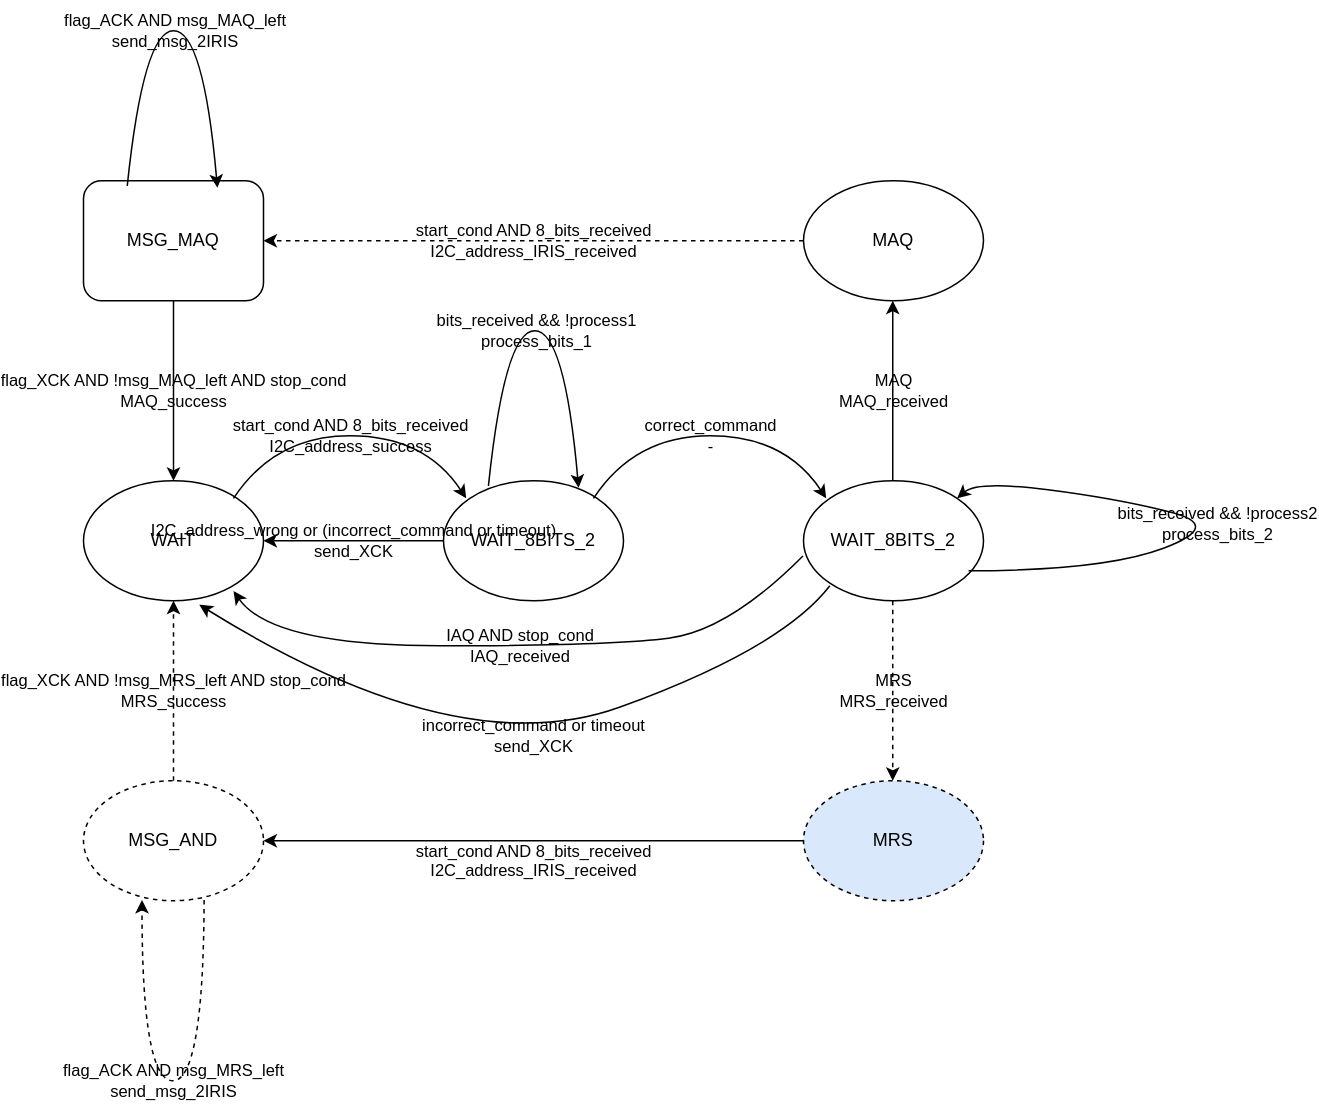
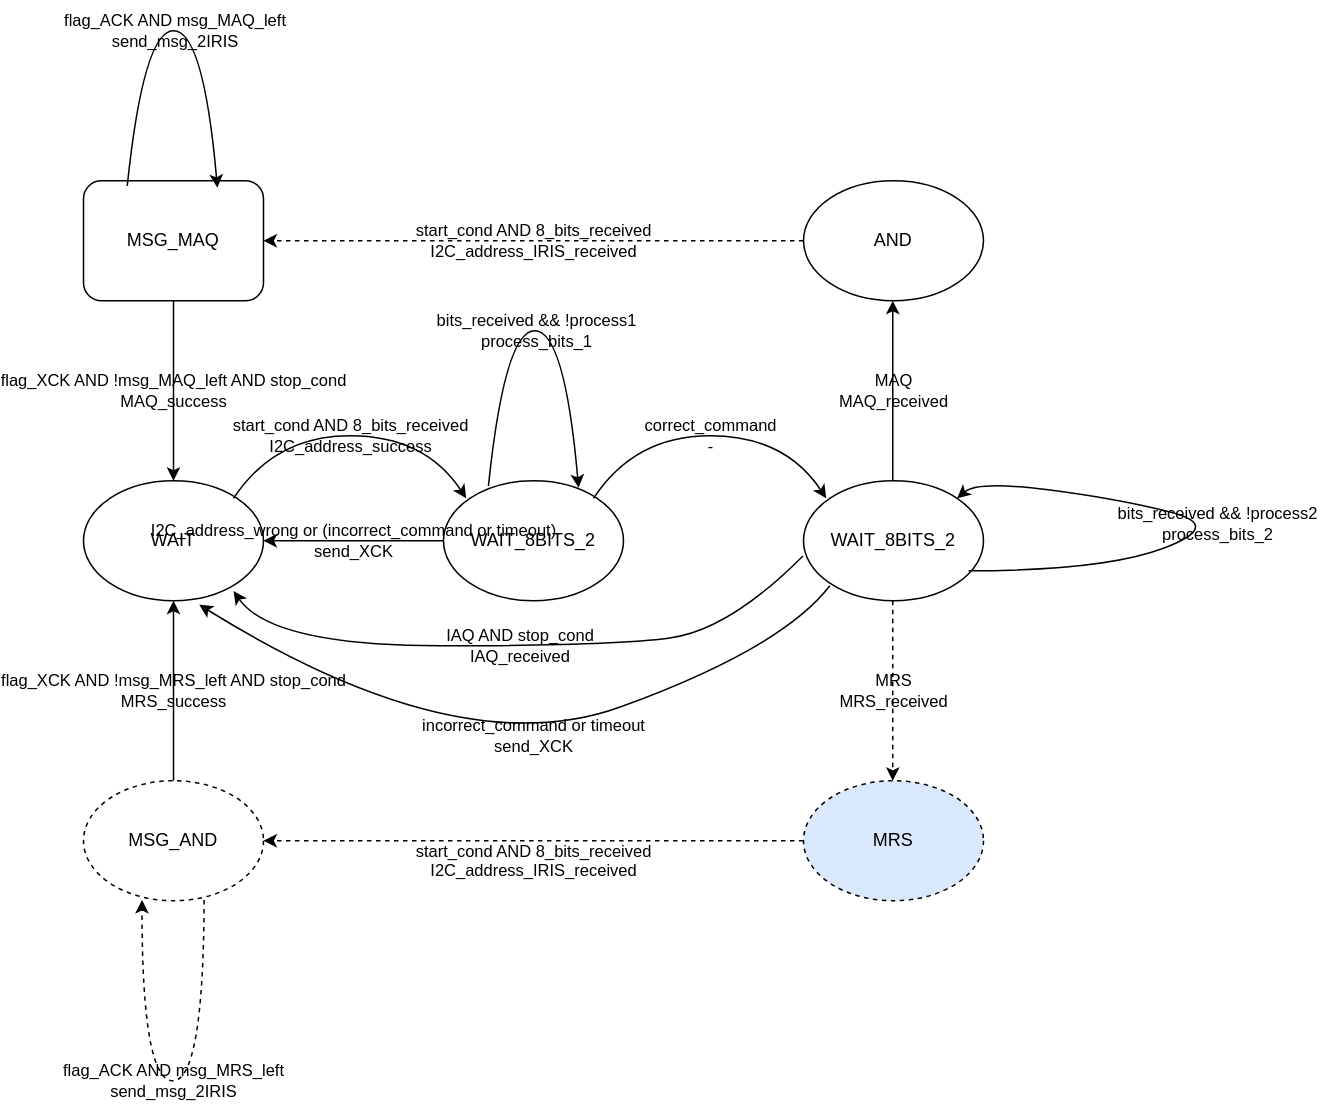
  <mxCell id="0" />
  <mxCell id="1" parent="0" />
  <mxCell id="2" value="WAIT" style="ellipse;whiteSpace=wrap;html=1;" parent="1" vertex="1"><mxGeometry x="20" y="320" width="120" height="80" as="geometry" /></mxCell>
  <mxCell id="3" value="WAIT_8BITS_2" style="ellipse;whiteSpace=wrap;html=1;" parent="1" vertex="1"><mxGeometry x="260" y="320" width="120" height="80" as="geometry" /></mxCell>
- <mxCell id="4" value="MAQ" style="ellipse;whiteSpace=wrap;html=1;" parent="1" vertex="1"><mxGeometry x="500" width="120" height="80" as="geometry" y="120" /></mxCell>
+ <mxCell id="4" value="AND" style="ellipse;whiteSpace=wrap;html=1;" parent="1" vertex="1"><mxGeometry x="500" width="120" height="80" as="geometry" y="120" /></mxCell>
  <mxCell id="5" value="MRS" style="ellipse;whiteSpace=wrap;html=1;dashed=1;fillColor=#dae8fc;" parent="1" vertex="1"><mxGeometry x="500" y="520" width="120" height="80" as="geometry" /></mxCell>
  <mxCell id="6" value="start_cond AND 8_bits_received&lt;br&gt;I2C_address_success" style="curved=1;endArrow=classic;html=1;exitX=1;exitY=0;exitDx=0;exitDy=0;entryX=0;entryY=0;entryDx=0;entryDy=0;labelBackgroundColor=none;" parent="1" edge="1"><mxGeometry width="50" height="50" relative="1" as="geometry"><mxPoint x="119.996" y="331.716" as="sourcePoint" /><mxPoint x="275.144" y="331.716" as="targetPoint" /><Array as="points"><mxPoint x="147.57" y="290" /><mxPoint x="247.57" y="290" /></Array></mxGeometry></mxCell>
  <mxCell id="7" value="IAQ AND stop_cond&lt;br&gt;IAQ_received" style="curved=1;endArrow=classic;html=1;exitX=-0.003;exitY=0.627;exitDx=0;exitDy=0;entryX=0.854;entryY=0.919;entryDx=0;entryDy=0;entryPerimeter=0;labelBackgroundColor=none;exitPerimeter=0;" parent="1" source="17" edge="1"><mxGeometry width="50" height="50" relative="1" as="geometry"><mxPoint x="272.52" y="390" as="sourcePoint" /><mxPoint x="120" y="393.52" as="targetPoint" /><Array as="points"><mxPoint x="450" y="420" /><mxPoint x="370" y="430" /><mxPoint x="145.52" y="430" /></Array></mxGeometry></mxCell>
  <mxCell id="8" value="MSG_MAQ" style="whiteSpace=wrap;html=1;rounded=1;" parent="1" vertex="1"><mxGeometry x="20" width="120" height="80" as="geometry" y="120" /></mxCell>
  <mxCell id="9" value="MSG_AND" style="ellipse;whiteSpace=wrap;html=1;dashed=1;" parent="1" vertex="1"><mxGeometry x="20" y="520" width="120" height="80" as="geometry" /></mxCell>
  <mxCell id="10" value="flag_XCK AND !msg_MAQ_left AND stop_cond&lt;br&gt;MAQ_success" style="endArrow=classic;html=1;exitX=0.5;exitY=1;exitDx=0;exitDy=0;entryX=0.5;entryY=0;entryDx=0;entryDy=0;labelBackgroundColor=none;" parent="1" source="8" target="2" edge="1"><mxGeometry width="50" height="50" relative="1" as="geometry"><mxPoint x="120" y="360" as="sourcePoint" /><mxPoint x="170" y="310" as="targetPoint" /></mxGeometry></mxCell>
- <mxCell id="11" value="&lt;span style=&quot;font-family: &amp;#34;helvetica&amp;#34; ; font-size: 11px ; font-style: normal ; font-weight: 400 ; letter-spacing: normal ; text-align: center ; text-indent: 0px ; text-transform: none ; word-spacing: 0px ; float: none ; display: inline&quot;&gt;flag_XCK AND !msg_MRS_left AND stop_cond&lt;/span&gt;&lt;br style=&quot;font-family: &amp;#34;helvetica&amp;#34; ; font-size: 11px ; font-style: normal ; font-weight: 400 ; letter-spacing: normal ; text-align: center ; text-indent: 0px ; text-transform: none ; word-spacing: 0px&quot;&gt;&lt;span style=&quot;font-family: &amp;#34;helvetica&amp;#34; ; font-size: 11px ; font-style: normal ; font-weight: 400 ; letter-spacing: normal ; text-align: center ; text-indent: 0px ; text-transform: none ; word-spacing: 0px ; float: none ; display: inline&quot;&gt;MRS_success&lt;/span&gt;" style="endArrow=classic;html=1;exitX=0.5;exitY=0;exitDx=0;exitDy=0;entryX=0.5;entryY=1;entryDx=0;entryDy=0;labelBackgroundColor=none;dashed=1;" parent="1" source="9" target="2" edge="1"><mxGeometry width="50" height="50" relative="1" as="geometry"><mxPoint x="80" y="510" as="sourcePoint" /><mxPoint x="170" y="310" as="targetPoint" /></mxGeometry></mxCell>
+ <mxCell id="11" value="&lt;span style=&quot;font-family: &amp;#34;helvetica&amp;#34; ; font-size: 11px ; font-style: normal ; font-weight: 400 ; letter-spacing: normal ; text-align: center ; text-indent: 0px ; text-transform: none ; word-spacing: 0px ; float: none ; display: inline&quot;&gt;flag_XCK AND !msg_MRS_left AND stop_cond&lt;/span&gt;&lt;br style=&quot;font-family: &amp;#34;helvetica&amp;#34; ; font-size: 11px ; font-style: normal ; font-weight: 400 ; letter-spacing: normal ; text-align: center ; text-indent: 0px ; text-transform: none ; word-spacing: 0px&quot;&gt;&lt;span style=&quot;font-family: &amp;#34;helvetica&amp;#34; ; font-size: 11px ; font-style: normal ; font-weight: 400 ; letter-spacing: normal ; text-align: center ; text-indent: 0px ; text-transform: none ; word-spacing: 0px ; float: none ; display: inline&quot;&gt;MRS_success&lt;/span&gt;" style="endArrow=classic;html=1;exitX=0.5;exitY=0;exitDx=0;exitDy=0;entryX=0.5;entryY=1;entryDx=0;entryDy=0;labelBackgroundColor=none;dashed=0;" parent="1" source="9" target="2" edge="1"><mxGeometry width="50" height="50" relative="1" as="geometry"><mxPoint x="80" y="510" as="sourcePoint" /><mxPoint x="170" y="310" as="targetPoint" /></mxGeometry></mxCell>
  <mxCell id="12" value="flag_ACK AND msg_MAQ_left&lt;br&gt;send_msg_2IRIS" style="curved=1;endArrow=classic;html=1;entryX=0.744;entryY=0.059;entryDx=0;entryDy=0;entryPerimeter=0;exitX=0.243;exitY=0.043;exitDx=0;exitDy=0;exitPerimeter=0;labelBackgroundColor=none;" parent="1" source="8" target="8" edge="1"><mxGeometry width="50" height="50" relative="1" as="geometry"><mxPoint x="40" y="170" as="sourcePoint" /><mxPoint x="90" as="targetPoint" y="120" /><Array as="points"><mxPoint x="60" y="20" /><mxPoint x="100" y="20" /></Array></mxGeometry></mxCell>
  <mxCell id="13" value="&lt;span style=&quot;font-family: &amp;#34;helvetica&amp;#34; ; font-size: 11px ; font-style: normal ; font-weight: 400 ; letter-spacing: normal ; text-align: center ; text-indent: 0px ; text-transform: none ; word-spacing: 0px ; float: none ; display: inline&quot;&gt;flag_ACK AND&amp;nbsp;&lt;/span&gt;msg_MRS_left&lt;br style=&quot;font-family: &amp;#34;helvetica&amp;#34; ; font-size: 11px ; font-style: normal ; font-weight: 400 ; letter-spacing: normal ; text-align: center ; text-indent: 0px ; text-transform: none ; word-spacing: 0px&quot;&gt;&lt;span style=&quot;font-family: &amp;#34;helvetica&amp;#34; ; font-size: 11px ; font-style: normal ; font-weight: 400 ; letter-spacing: normal ; text-align: center ; text-indent: 0px ; text-transform: none ; word-spacing: 0px ; float: none ; display: inline&quot;&gt;send_msg_2IRIS&lt;/span&gt;" style="curved=1;endArrow=classic;html=1;entryX=0.325;entryY=0.993;entryDx=0;entryDy=0;entryPerimeter=0;exitX=0.67;exitY=0.993;exitDx=0;exitDy=0;exitPerimeter=0;labelBackgroundColor=none;dashed=1;" parent="1" source="9" target="9" edge="1"><mxGeometry width="50" height="50" relative="1" as="geometry"><mxPoint x="10" y="700" as="sourcePoint" /><mxPoint x="60" y="650" as="targetPoint" /><Array as="points"><mxPoint x="100" y="720" /><mxPoint x="59" y="720" /></Array></mxGeometry></mxCell>
  <mxCell id="14" value="start_cond AND 8_bits_received&lt;br&gt;I2C_address_IRIS_received" style="endArrow=classic;html=1;exitX=0;exitY=0.5;exitDx=0;exitDy=0;entryX=1;entryY=0.5;entryDx=0;entryDy=0;labelBackgroundColor=none;dashed=1;" parent="1" source="4" target="8" edge="1"><mxGeometry width="50" height="50" relative="1" as="geometry"><mxPoint x="-10" y="380" as="sourcePoint" /><mxPoint x="40" y="330" as="targetPoint" /></mxGeometry></mxCell>
- <mxCell id="15" value="&lt;br&gt;&lt;br&gt;&lt;span style=&quot;font-family: &amp;#34;helvetica&amp;#34; ; font-size: 11px ; font-style: normal ; font-weight: 400 ; letter-spacing: normal ; text-align: center ; text-indent: 0px ; text-transform: none ; word-spacing: 0px ; float: none ; display: inline&quot;&gt;start_cond AND&amp;nbsp;&lt;/span&gt;8_bits_received&lt;br style=&quot;font-family: &amp;#34;helvetica&amp;#34; ; font-size: 11px ; font-style: normal ; font-weight: 400 ; letter-spacing: normal ; text-align: center ; text-indent: 0px ; text-transform: none ; word-spacing: 0px&quot;&gt;&lt;span style=&quot;font-family: &amp;#34;helvetica&amp;#34; ; font-size: 11px ; font-style: normal ; font-weight: 400 ; letter-spacing: normal ; text-align: center ; text-indent: 0px ; text-transform: none ; word-spacing: 0px ; float: none ; display: inline&quot;&gt;I2C_address_IRIS_received&lt;/span&gt;&lt;br&gt;" style="endArrow=classic;html=1;exitX=0;exitY=0.5;exitDx=0;exitDy=0;entryX=1;entryY=0.5;entryDx=0;entryDy=0;labelBackgroundColor=none;dashed=0;" parent="1" source="5" target="9" edge="1"><mxGeometry width="50" height="50" relative="1" as="geometry"><mxPoint x="-10" y="380" as="sourcePoint" /><mxPoint x="40" y="330" as="targetPoint" /></mxGeometry></mxCell>
+ <mxCell id="15" value="&lt;br&gt;&lt;br&gt;&lt;span style=&quot;font-family: &amp;#34;helvetica&amp;#34; ; font-size: 11px ; font-style: normal ; font-weight: 400 ; letter-spacing: normal ; text-align: center ; text-indent: 0px ; text-transform: none ; word-spacing: 0px ; float: none ; display: inline&quot;&gt;start_cond AND&amp;nbsp;&lt;/span&gt;8_bits_received&lt;br style=&quot;font-family: &amp;#34;helvetica&amp;#34; ; font-size: 11px ; font-style: normal ; font-weight: 400 ; letter-spacing: normal ; text-align: center ; text-indent: 0px ; text-transform: none ; word-spacing: 0px&quot;&gt;&lt;span style=&quot;font-family: &amp;#34;helvetica&amp;#34; ; font-size: 11px ; font-style: normal ; font-weight: 400 ; letter-spacing: normal ; text-align: center ; text-indent: 0px ; text-transform: none ; word-spacing: 0px ; float: none ; display: inline&quot;&gt;I2C_address_IRIS_received&lt;/span&gt;&lt;br&gt;" style="endArrow=classic;html=1;exitX=0;exitY=0.5;exitDx=0;exitDy=0;entryX=1;entryY=0.5;entryDx=0;entryDy=0;labelBackgroundColor=none;dashed=1;" parent="1" source="5" target="9" edge="1"><mxGeometry width="50" height="50" relative="1" as="geometry"><mxPoint x="-10" y="380" as="sourcePoint" /><mxPoint x="40" y="330" as="targetPoint" /></mxGeometry></mxCell>
  <mxCell id="16" value="I2C_address_wrong or (incorrect_command or timeout)&lt;br&gt;send_XCK" style="endArrow=classic;html=1;exitX=0;exitY=0.5;exitDx=0;exitDy=0;entryX=1;entryY=0.5;entryDx=0;entryDy=0;labelBackgroundColor=none;" parent="1" source="3" target="2" edge="1"><mxGeometry width="50" height="50" relative="1" as="geometry"><mxPoint x="-40" y="380" as="sourcePoint" /><mxPoint x="10" y="330" as="targetPoint" /></mxGeometry></mxCell>
  <mxCell id="17" value="WAIT_8BITS_2" style="ellipse;whiteSpace=wrap;html=1;" parent="1" vertex="1"><mxGeometry x="500" y="320" width="120" height="80" as="geometry" /></mxCell>
  <mxCell id="18" value="MAQ&lt;br&gt;MAQ_received" style="endArrow=classic;html=1;exitX=0.5;exitY=0;exitDx=0;exitDy=0;entryX=0.5;entryY=1;entryDx=0;entryDy=0;labelBackgroundColor=none;" parent="1" edge="1"><mxGeometry width="50" height="50" relative="1" as="geometry"><mxPoint x="559.5" y="320" as="sourcePoint" /><mxPoint x="559.5" y="200" as="targetPoint" /><Array as="points"><mxPoint x="559.5" y="230" /></Array></mxGeometry></mxCell>
  <mxCell id="19" value="MRS&lt;br&gt;MRS_received" style="endArrow=classic;html=1;exitX=0.5;exitY=1;exitDx=0;exitDy=0;entryX=0.5;entryY=0;entryDx=0;entryDy=0;labelBackgroundColor=none;dashed=1;" parent="1" edge="1"><mxGeometry width="50" height="50" relative="1" as="geometry"><mxPoint x="559.5" y="400" as="sourcePoint" /><mxPoint x="559.5" y="520" as="targetPoint" /></mxGeometry></mxCell>
  <mxCell id="20" value="correct_command&lt;br&gt;-" style="curved=1;endArrow=classic;html=1;exitX=1;exitY=0;exitDx=0;exitDy=0;entryX=0;entryY=0;entryDx=0;entryDy=0;labelBackgroundColor=none;" parent="1" edge="1"><mxGeometry width="50" height="50" relative="1" as="geometry"><mxPoint x="359.996" y="331.716" as="sourcePoint" /><mxPoint x="515.144" y="331.716" as="targetPoint" /><Array as="points"><mxPoint x="387.57" y="290" /><mxPoint x="487.57" y="290" /></Array></mxGeometry></mxCell>
  <mxCell id="21" value="incorrect_command or timeout&lt;br&gt;send_XCK" style="curved=1;endArrow=classic;html=1;exitX=0;exitY=1;exitDx=0;exitDy=0;entryX=0.643;entryY=1.033;entryDx=0;entryDy=0;entryPerimeter=0;labelBackgroundColor=none;" parent="1" target="2" edge="1"><mxGeometry x="-0.06" y="-2" width="50" height="50" relative="1" as="geometry"><mxPoint x="517.574" y="390.004" as="sourcePoint" /><mxPoint x="360" y="395.24" as="targetPoint" /><Array as="points"><mxPoint x="485.52" y="431.72" /><mxPoint x="270" y="510" /></Array><mxPoint as="offset" /></mxGeometry></mxCell>
  <mxCell id="22" value="bits_received &amp;amp;&amp;amp; !process1&lt;br&gt;process_bits_1" style="curved=1;endArrow=classic;html=1;entryX=0.744;entryY=0.059;entryDx=0;entryDy=0;entryPerimeter=0;exitX=0.243;exitY=0.043;exitDx=0;exitDy=0;exitPerimeter=0;labelBackgroundColor=none;" parent="1" edge="1"><mxGeometry width="50" height="50" relative="1" as="geometry"><mxPoint x="289.94" y="323.44" as="sourcePoint" /><mxPoint x="350.06" y="324.72" as="targetPoint" /><Array as="points"><mxPoint x="300.78" y="220" /><mxPoint x="340.78" y="220" /></Array></mxGeometry></mxCell>
  <mxCell id="23" value="bits_received &amp;amp;&amp;amp; !process2&lt;br&gt;process_bits_2" style="curved=1;endArrow=classic;html=1;entryX=1;entryY=0;entryDx=0;entryDy=0;labelBackgroundColor=none;" parent="1" target="17" edge="1"><mxGeometry width="50" height="50" relative="1" as="geometry"><mxPoint x="610" y="380" as="sourcePoint" /><mxPoint x="610" y="347" as="targetPoint" /><Array as="points"><mxPoint x="700" y="380" /><mxPoint x="780" y="350" /><mxPoint x="710" y="332" /><mxPoint x="616" y="320" /></Array></mxGeometry></mxCell>
